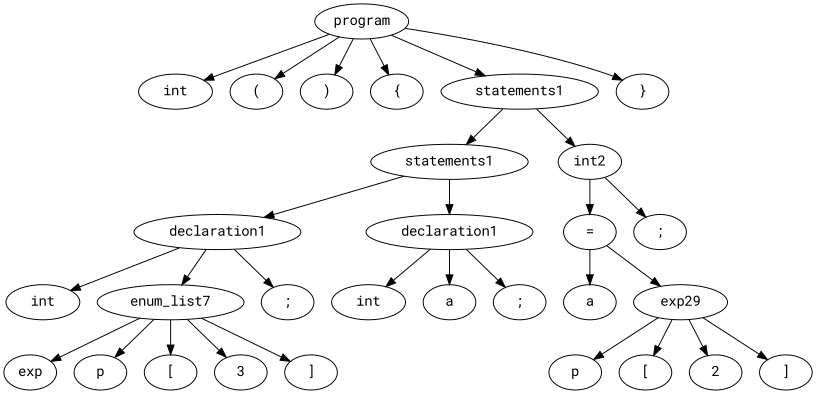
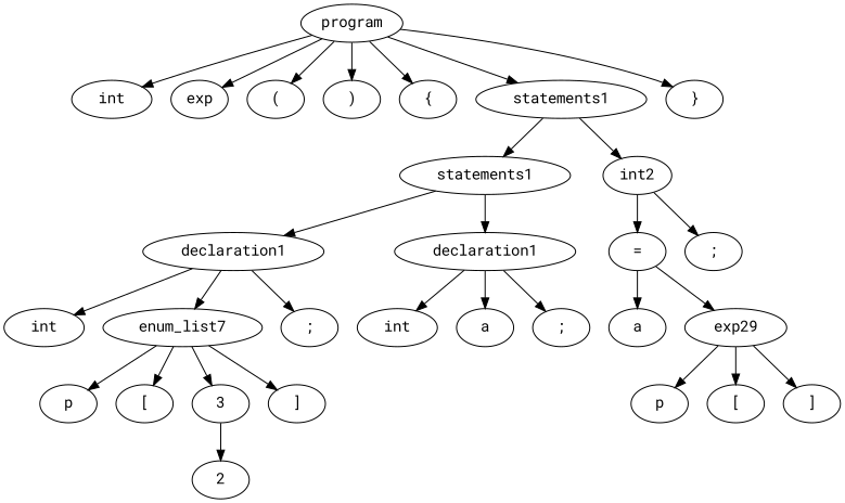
  strict digraph {
    fontname="Roboto Mono"
    node [fontname="Roboto Mono"]
    edge [fontname="Roboto Mono"]
    n1 [label=program]
    n2 [label=" int "]
    n3 [label=exp]
    n4 [label=" ( "]
    n5 [label=" ) "]
    n6 [label=" { "]
    n7 [label=" statements1 "]
    n8 [label=" } "]
    n9 [label=" statements1 "]
    n10 [label=int2]
    n11 [label=" declaration1 "]
    n12 [label=" declaration1 "]
    n13 [label=" = "]
    n14 [label=" ; "]
    n15 [label=" int "]
    n16 [label=" enum_list7 "]
    n17 [label=" ; "]
    n18 [label=" int "]
    n19 [label=" a "]
    n20 [label=" ; "]
    n21 [label=" p "]
    n22 [label=" [ "]
    n23 [label=" 3 "]
    n24 [label=" ] "]
    n25 [label=" a "]
    n26 [label=" exp29 "]
    n27 [label=" p "]
    n28 [label=" [ "]
    n29 [label=" 2 "]
    n30 [label=" ] "]
    n1 -> n2
-   n16 -> n3
+   n1 -> n3
    n1 -> n4
    n1 -> n5
    n1 -> n6
    n1 -> n7
    n1 -> n8
    n7 -> n9
    n7 -> n10
    n9 -> n11
    n9 -> n12
    n10 -> n13
    n10 -> n14
    n11 -> n15
    n11 -> n16
    n11 -> n17
    n12 -> n18
    n12 -> n19
    n12 -> n20
    n13 -> n25
    n13 -> n26
    n16 -> n21
    n16 -> n22
    n16 -> n23
    n16 -> n24
    n26 -> n27
    n26 -> n28
-   n26 -> n29
+   n23 -> n29
    n26 -> n30
  }
